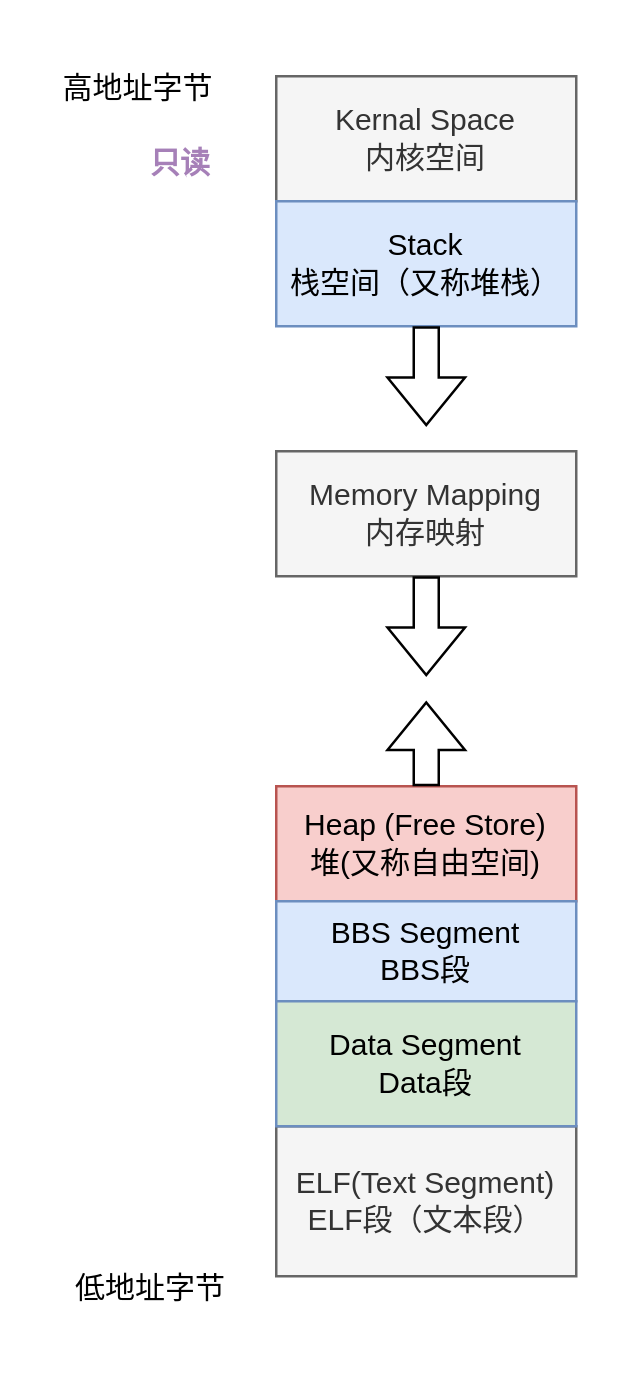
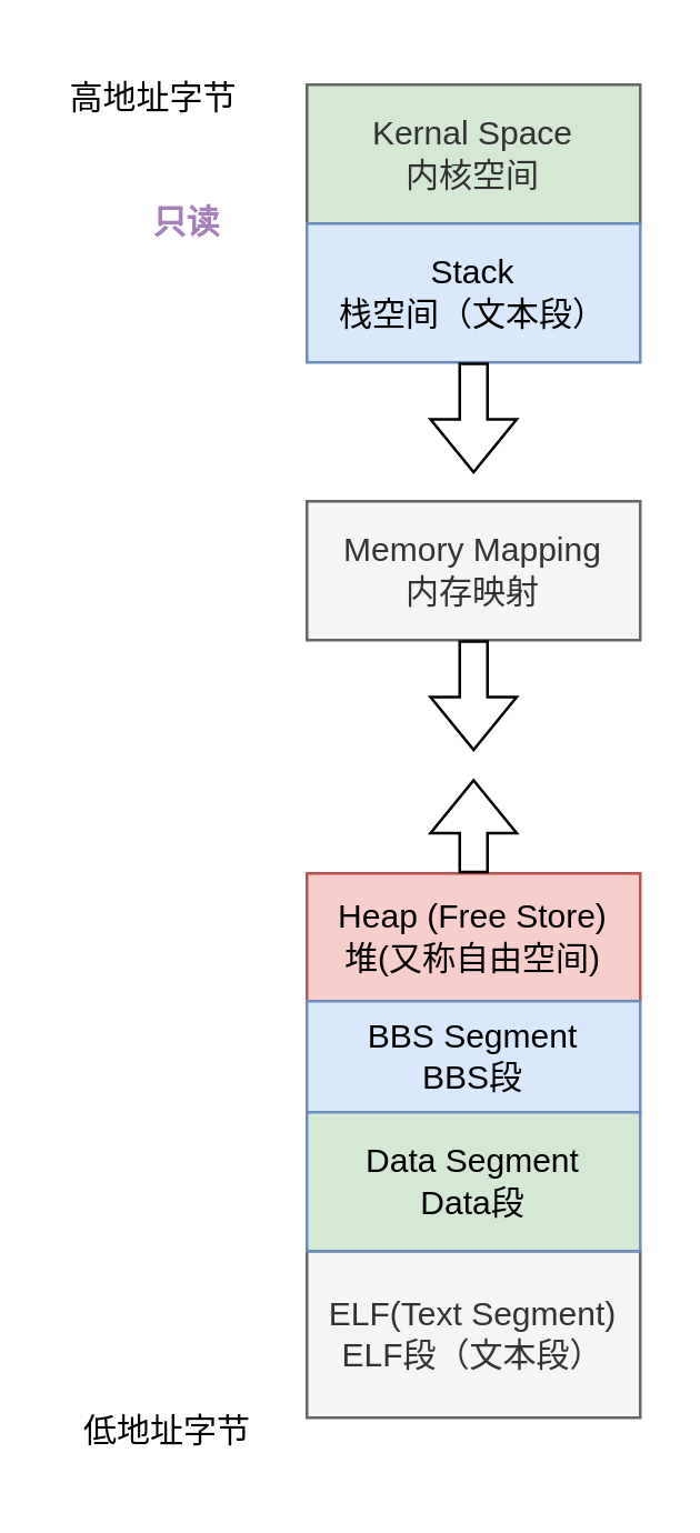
  <mxCell id="0" />
  <mxCell id="1" parent="0" />
- <mxCell id="2" value="Kernal Space&lt;br&gt;内核空间" style="rounded=0;whiteSpace=wrap;html=1;fillColor=#f5f5f5;fontColor=#333333;strokeColor=#666666;" vertex="1" parent="1"><mxGeometry x="110" y="30" width="120" height="50" as="geometry" /></mxCell>
- <mxCell id="3" value="Stack&lt;br&gt;栈空间（又称堆栈）" style="rounded=0;whiteSpace=wrap;html=1;fillColor=#dae8fc;strokeColor=#6c8ebf;" vertex="1" parent="1"><mxGeometry x="110" y="80" width="120" height="50" as="geometry" /></mxCell>
+ <mxCell id="2" value="Kernal Space&lt;br&gt;内核空间" style="rounded=0;whiteSpace=wrap;html=1;fillColor=#d5e8d4;fontColor=#333333;strokeColor=#666666;" vertex="1" parent="1"><mxGeometry x="110" y="30" width="120" height="50" as="geometry" /></mxCell>
+ <mxCell id="3" value="Stack&lt;br&gt;栈空间（文本段）" style="rounded=0;whiteSpace=wrap;html=1;fillColor=#dae8fc;strokeColor=#6c8ebf;" vertex="1" parent="1"><mxGeometry x="110" y="80" width="120" height="50" as="geometry" /></mxCell>
  <mxCell id="4" value="Memory Mapping&lt;br&gt;内存映射" style="rounded=0;whiteSpace=wrap;html=1;fillColor=#f5f5f5;strokeColor=#666666;fontColor=#333333;" vertex="1" parent="1"><mxGeometry x="110" y="180" width="120" height="50" as="geometry" /></mxCell>
  <mxCell id="5" value="Heap (Free Store)&lt;br&gt;堆(又称自由空间)" style="rounded=0;whiteSpace=wrap;html=1;fillColor=#f8cecc;strokeColor=#b85450;" vertex="1" parent="1"><mxGeometry x="110" y="314" width="120" height="46" as="geometry" /></mxCell>
  <mxCell id="6" value="BBS Segment&lt;br&gt;BBS段" style="rounded=0;whiteSpace=wrap;html=1;fillColor=#dae8fc;strokeColor=#6c8ebf;" vertex="1" parent="1"><mxGeometry x="110" y="360" width="120" height="40" as="geometry" /></mxCell>
  <mxCell id="7" value="ELF(Text Segment)&lt;br&gt;ELF段（文本段）" style="rounded=0;whiteSpace=wrap;html=1;fillColor=#f5f5f5;fontColor=#333333;strokeColor=#666666;" vertex="1" parent="1"><mxGeometry x="110" y="450" width="120" height="60" as="geometry" /></mxCell>
  <mxCell id="8" value="Data Segment&lt;br&gt;Data段" style="rounded=0;whiteSpace=wrap;html=1;fillColor=#d5e8d4;strokeColor=#6c8ebf;" vertex="1" parent="1"><mxGeometry x="110" y="400" width="120" height="50" as="geometry" /></mxCell>
  <mxCell id="9" value="" style="shape=flexArrow;endArrow=classic;html=1;rounded=0;exitX=0.5;exitY=1;exitDx=0;exitDy=0;" edge="1" parent="1" source="4"><mxGeometry width="50" height="50" relative="1" as="geometry"><mxPoint x="155" y="280" as="sourcePoint" /><mxPoint x="170" y="270" as="targetPoint" /></mxGeometry></mxCell>
  <mxCell id="10" value="" style="shape=flexArrow;endArrow=classic;html=1;rounded=0;exitX=0.5;exitY=1;exitDx=0;exitDy=0;" edge="1" parent="1" source="3"><mxGeometry width="50" height="50" relative="1" as="geometry"><mxPoint x="20" y="220" as="sourcePoint" /><mxPoint x="170" y="170" as="targetPoint" /></mxGeometry></mxCell>
  <mxCell id="11" value="" style="shape=flexArrow;endArrow=classic;html=1;rounded=0;exitX=0.5;exitY=0;exitDx=0;exitDy=0;" edge="1" parent="1" source="5"><mxGeometry width="50" height="50" relative="1" as="geometry"><mxPoint x="160" y="310" as="sourcePoint" /><mxPoint x="170" y="280" as="targetPoint" /></mxGeometry></mxCell>
  <mxCell id="12" value="低地址字节" style="text;html=1;strokeColor=none;fillColor=none;align=center;verticalAlign=middle;whiteSpace=wrap;rounded=0;" vertex="1" parent="1"><mxGeometry x="25" y="500" width="70" height="30" as="geometry" /></mxCell>
  <mxCell id="13" value="高地址字节" style="text;html=1;strokeColor=none;fillColor=none;align=center;verticalAlign=middle;whiteSpace=wrap;rounded=0;" vertex="1" parent="1"><mxGeometry x="20" y="20" width="70" height="30" as="geometry" /></mxCell>
- <mxCell id="14" value="只读" style="text;html=1;strokeColor=none;fillColor=none;align=center;verticalAlign=middle;whiteSpace=wrap;rounded=0;fontColor=#A680B8;fontStyle=1" vertex="1" parent="1"><mxGeometry x="57" y="50" width="30" height="30" as="geometry" /></mxCell>
+ <mxCell id="14" value="只读" style="text;html=1;strokeColor=none;fillColor=none;align=center;verticalAlign=middle;whiteSpace=wrap;rounded=0;fontColor=#A680B8;fontStyle=1" vertex="1" parent="1"><mxGeometry x="52" y="65" width="30" height="30" as="geometry" /></mxCell>
